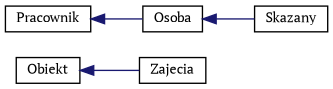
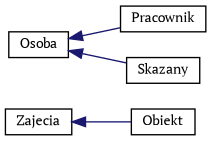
  digraph {
    fontname="PT Serif"
    rankdir=LR
    node [color=black fillcolor=white fontname="PT Serif" fontsize=10 shape=record style=filled]
    edge [color=midnightblue dir=back fontname="PT Serif" fontsize=10 labelfontname=Helvetica labelfontsize=10 style=solid]
    n1 [height=0.2 label=Obiekt width=0.4]
    n2 [height=0.2 label=Zajecia width=0.4]
    n3 [height=0.2 label=Osoba width=0.4]
    n4 [height=0.2 label=Pracownik width=0.4]
    n5 [height=0.2 label=Skazany width=0.4]
-   n1 -> n2
-   n4 -> n3
+   n2 -> n1
+   n3 -> n4
    n3 -> n5
  }
